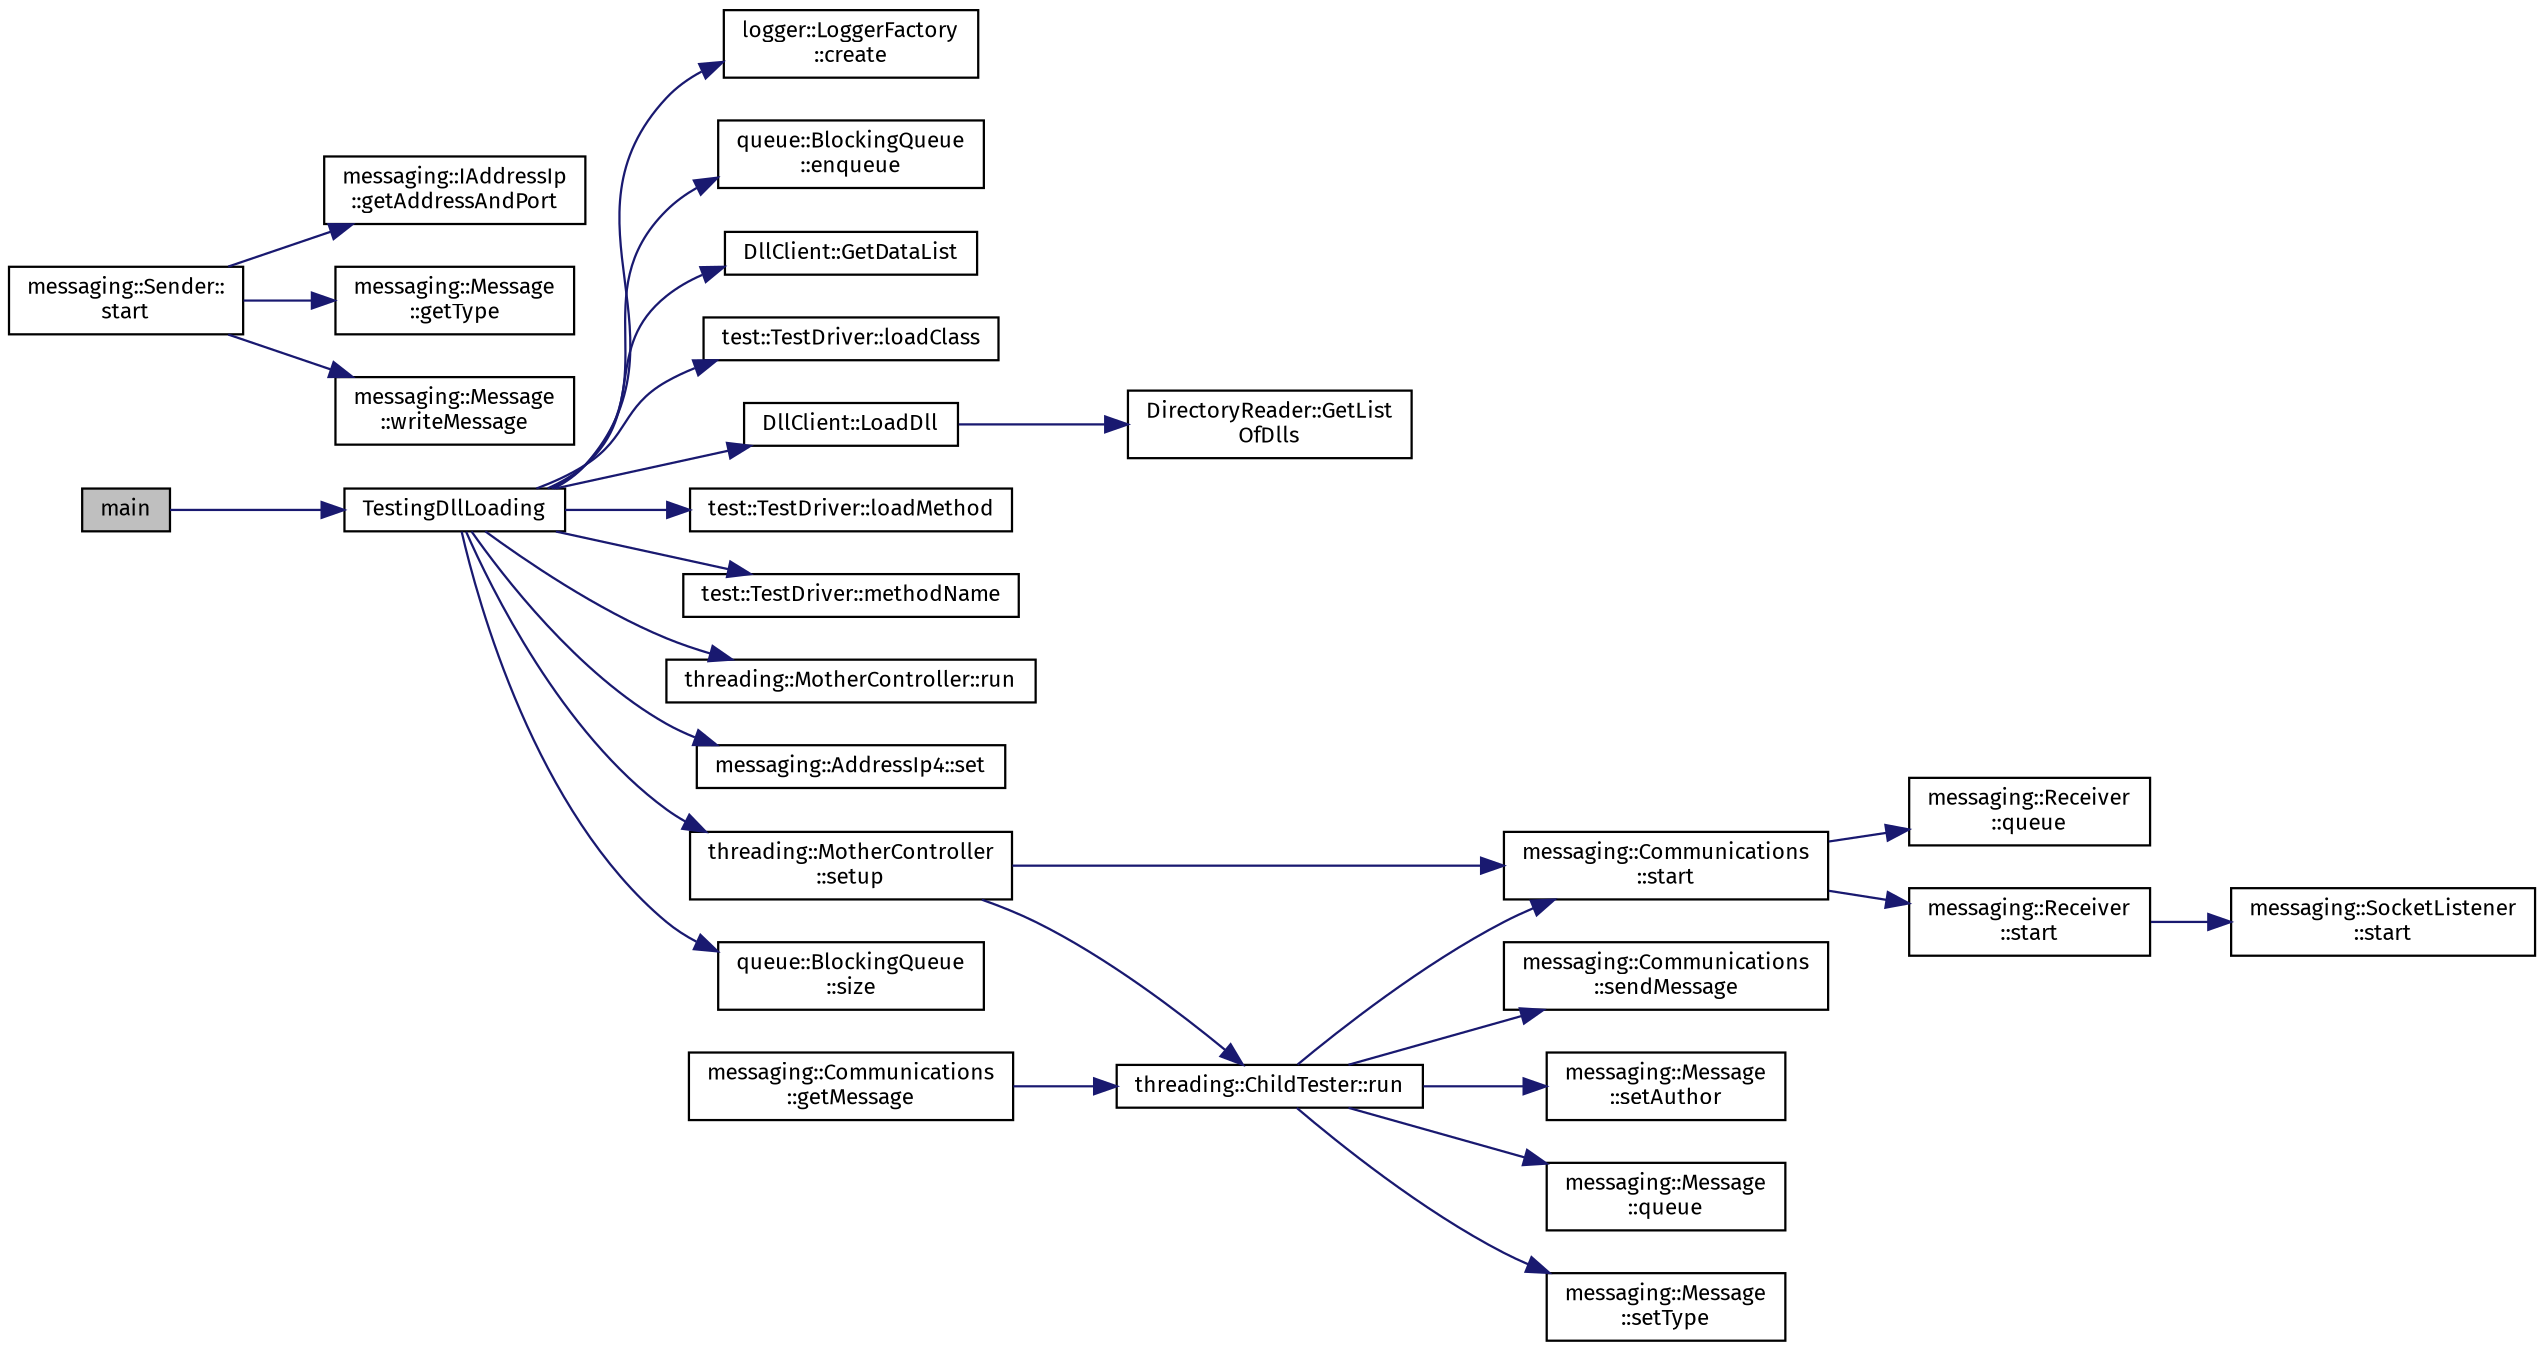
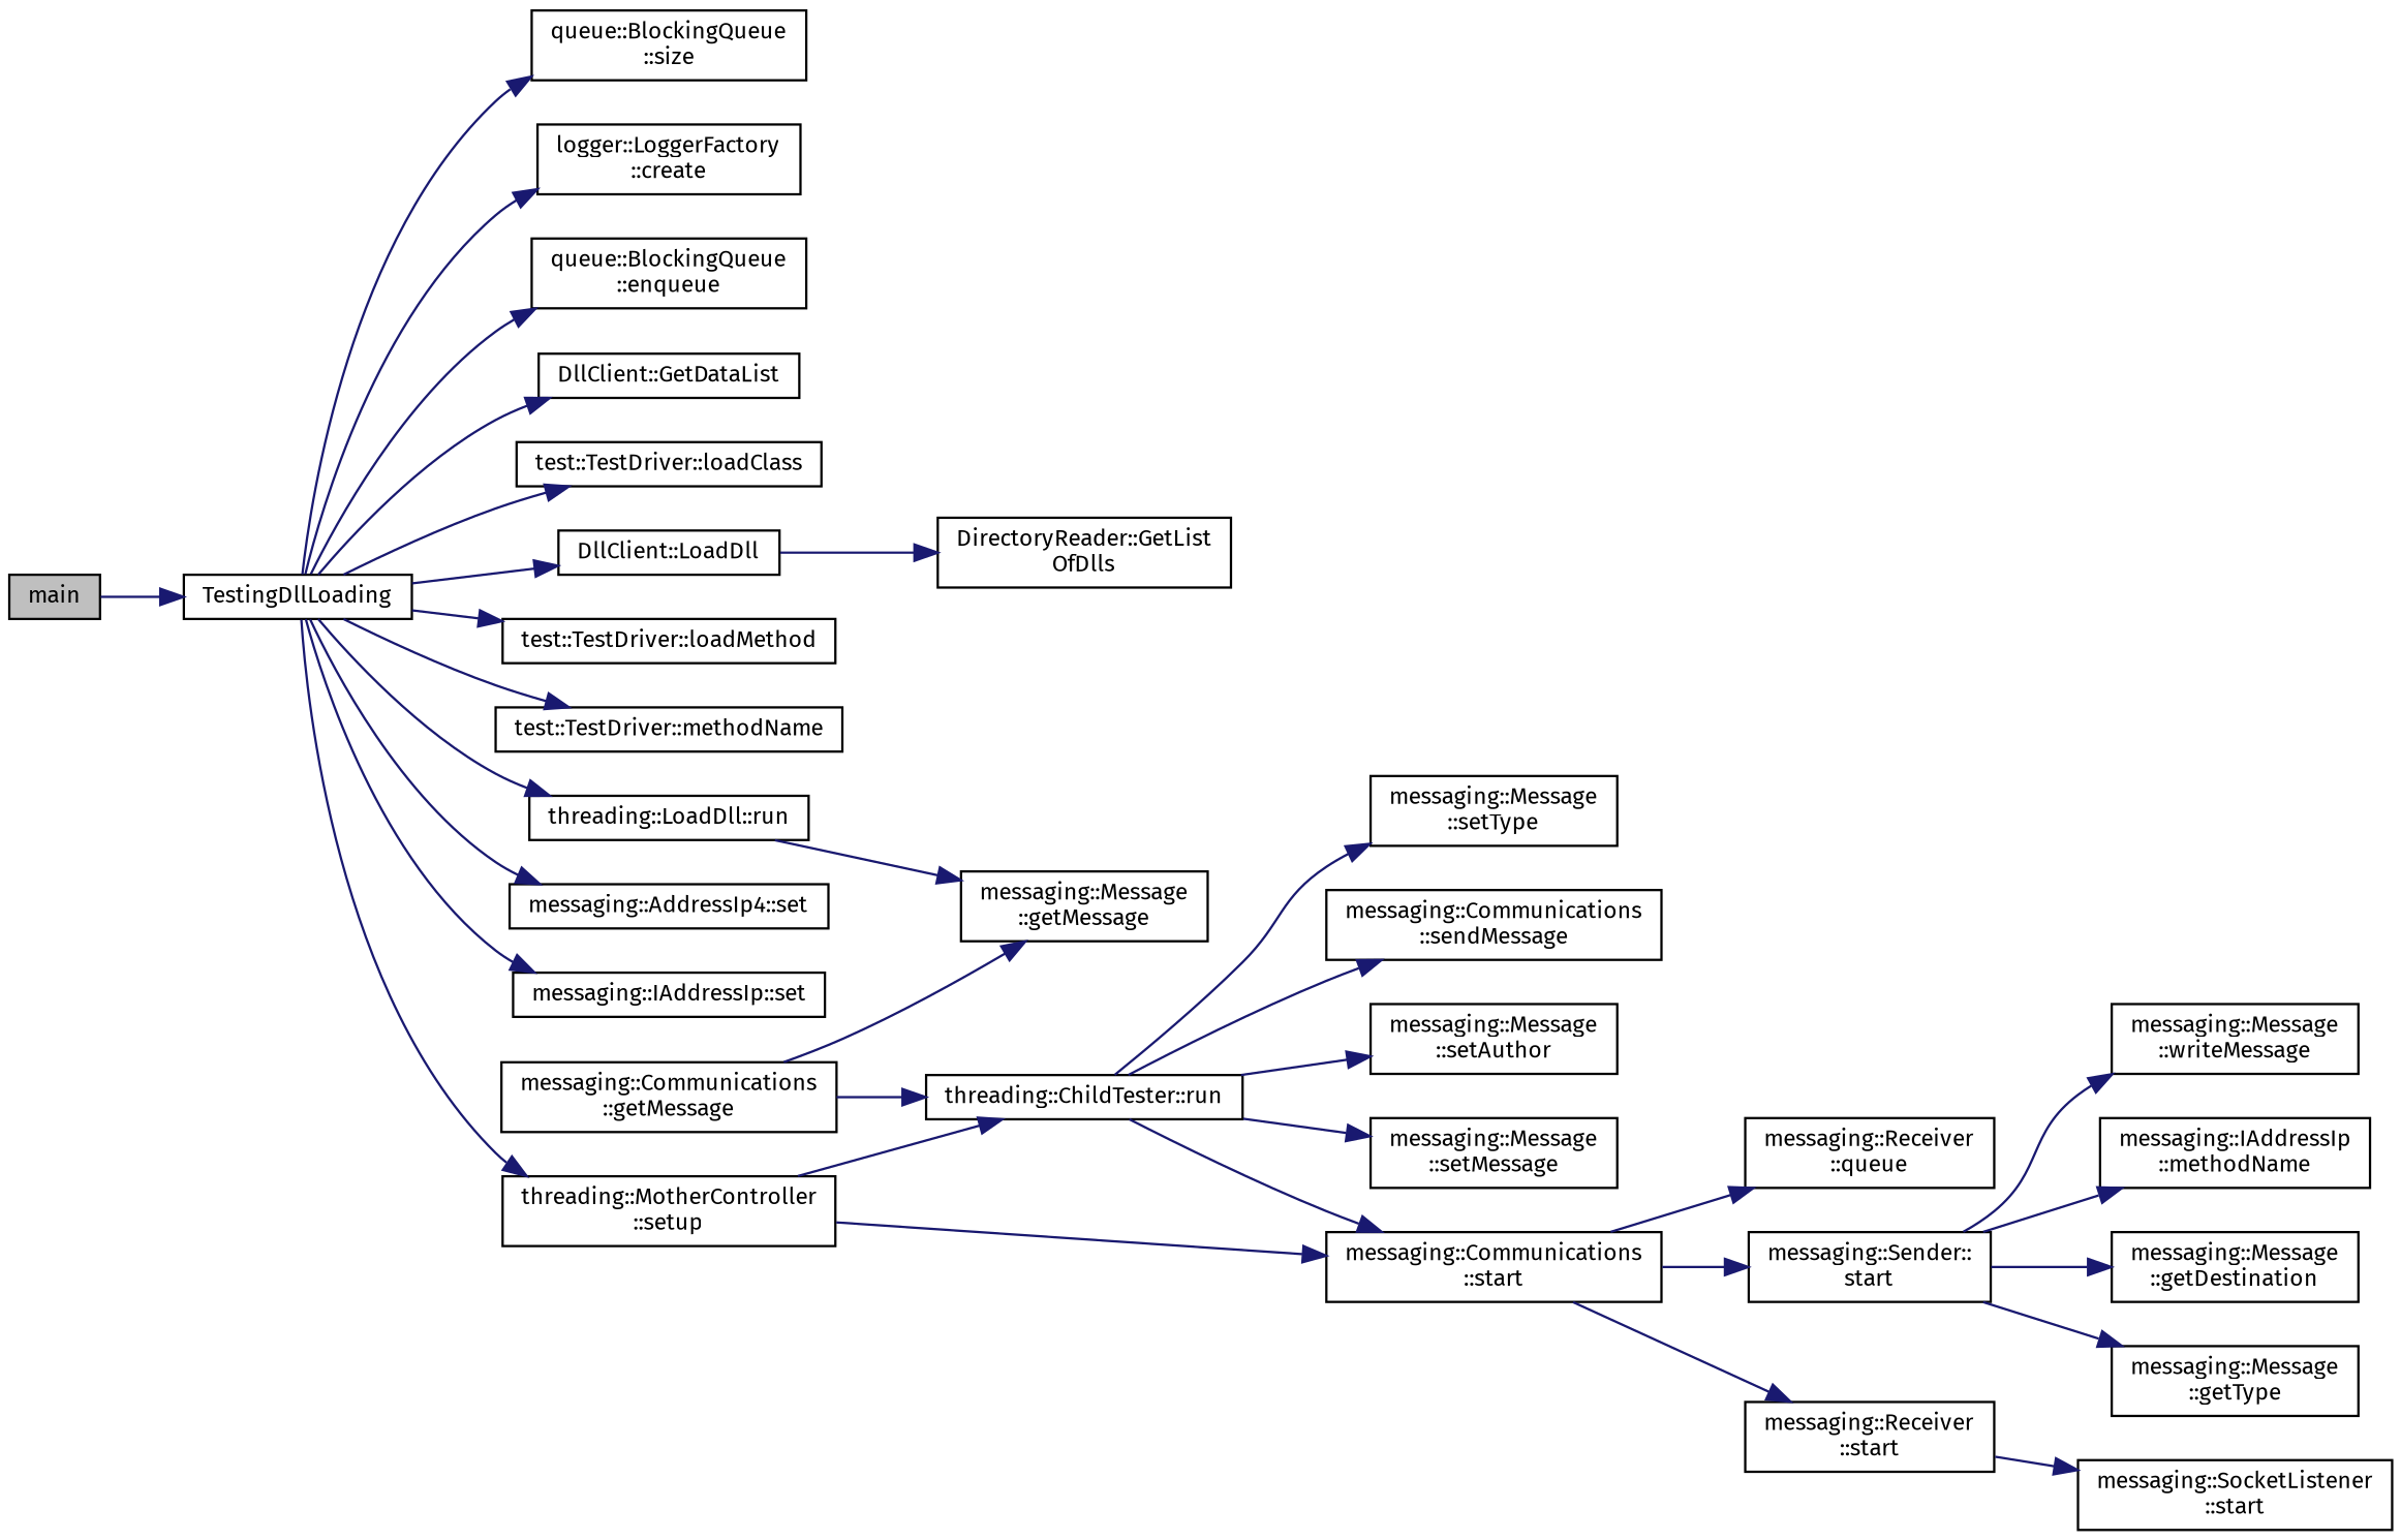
  digraph {
    fontname="Fira Sans"
    rankdir=LR
    node [color=black fillcolor=white fontname="Fira Sans" fontsize=10 shape=record style=filled]
    edge [color=midnightblue fontname="Fira Sans" fontsize=10 labelfontname=Helvetica labelfontsize=10 style=solid]
    n1 [fillcolor=grey75 fontcolor=black height=0.2 label=main width=0.4]
    n2 [height=0.2 label=TestingDllLoading width=0.4]
    n3 [height=0.2 label="logger::LoggerFactory\l::create" width=0.4]
    n4 [height=0.2 label="queue::BlockingQueue\l::enqueue" width=0.4]
    n5 [height=0.2 label="DllClient::GetDataList" width=0.4]
    n6 [height=0.2 label="test::TestDriver::loadClass" width=0.4]
    n7 [height=0.2 label="DllClient::LoadDll" width=0.4]
    n8 [height=0.2 label="test::TestDriver::loadMethod" width=0.4]
    n9 [height=0.2 label="test::TestDriver::methodName" width=0.4]
-   n10 [height=0.2 label="threading::MotherController::run" width=0.4]
+   n10 [height=0.2 label="threading::LoadDll::run" width=0.4]
    n11 [height=0.2 label="messaging::AddressIp4::set" width=0.4]
+   n12 [height=0.2 label="messaging::IAddressIp::set" width=0.4]
    n13 [height=0.2 label="threading::MotherController\l::setup" width=0.4]
    n14 [height=0.2 label="queue::BlockingQueue\l::size" width=0.4]
    n15 [height=0.2 label="DirectoryReader::GetList\lOfDlls" width=0.4]
+   n16 [height=0.2 label="messaging::Message\l::getMessage" width=0.4]
    n17 [height=0.2 label="threading::ChildTester::run" width=0.4]
    n18 [height=0.2 label="messaging::Communications\l::start" width=0.4]
    n19 [height=0.2 label="messaging::Communications\l::sendMessage" width=0.4]
    n20 [height=0.2 label="messaging::Message\l::setAuthor" width=0.4]
-   n21 [height=0.2 label="messaging::Message\l::queue" width=0.4]
+   n21 [height=0.2 label="messaging::Message\l::setMessage" width=0.4]
    n22 [height=0.2 label="messaging::Message\l::setType" width=0.4]
    n23 [height=0.2 label="messaging::Receiver\l::queue" width=0.4]
    n24 [height=0.2 label="messaging::Sender::\lstart" width=0.4]
    n25 [height=0.2 label="messaging::Receiver\l::start" width=0.4]
    n26 [height=0.2 label="messaging::Communications\l::getMessage" width=0.4]
-   n27 [height=0.2 label="messaging::IAddressIp\l::getAddressAndPort" width=0.4]
+   n27 [height=0.2 label="messaging::IAddressIp\l::methodName" width=0.4]
+   n28 [height=0.2 label="messaging::Message\l::getDestination" width=0.4]
    n29 [height=0.2 label="messaging::Message\l::getType" width=0.4]
    n30 [height=0.2 label="messaging::Message\l::writeMessage" width=0.4]
    n31 [height=0.2 label="messaging::SocketListener\l::start" width=0.4]
    n1 -> n2
    n2 -> n3
    n2 -> n4
    n2 -> n5
    n2 -> n6
    n2 -> n7
    n2 -> n8
    n2 -> n9
    n2 -> n10
    n2 -> n11
+   n2 -> n12
    n2 -> n13
    n2 -> n14
    n7 -> n15
+   n10 -> n16
    n13 -> n17
    n13 -> n18
    n17 -> n18
    n17 -> n19
    n17 -> n20
    n17 -> n21
    n17 -> n22
    n18 -> n23
+   n18 -> n24
    n18 -> n25
    n24 -> n27
+   n24 -> n28
    n24 -> n29
    n24 -> n30
    n25 -> n31
+   n26 -> n16
    n26 -> n17
  }
